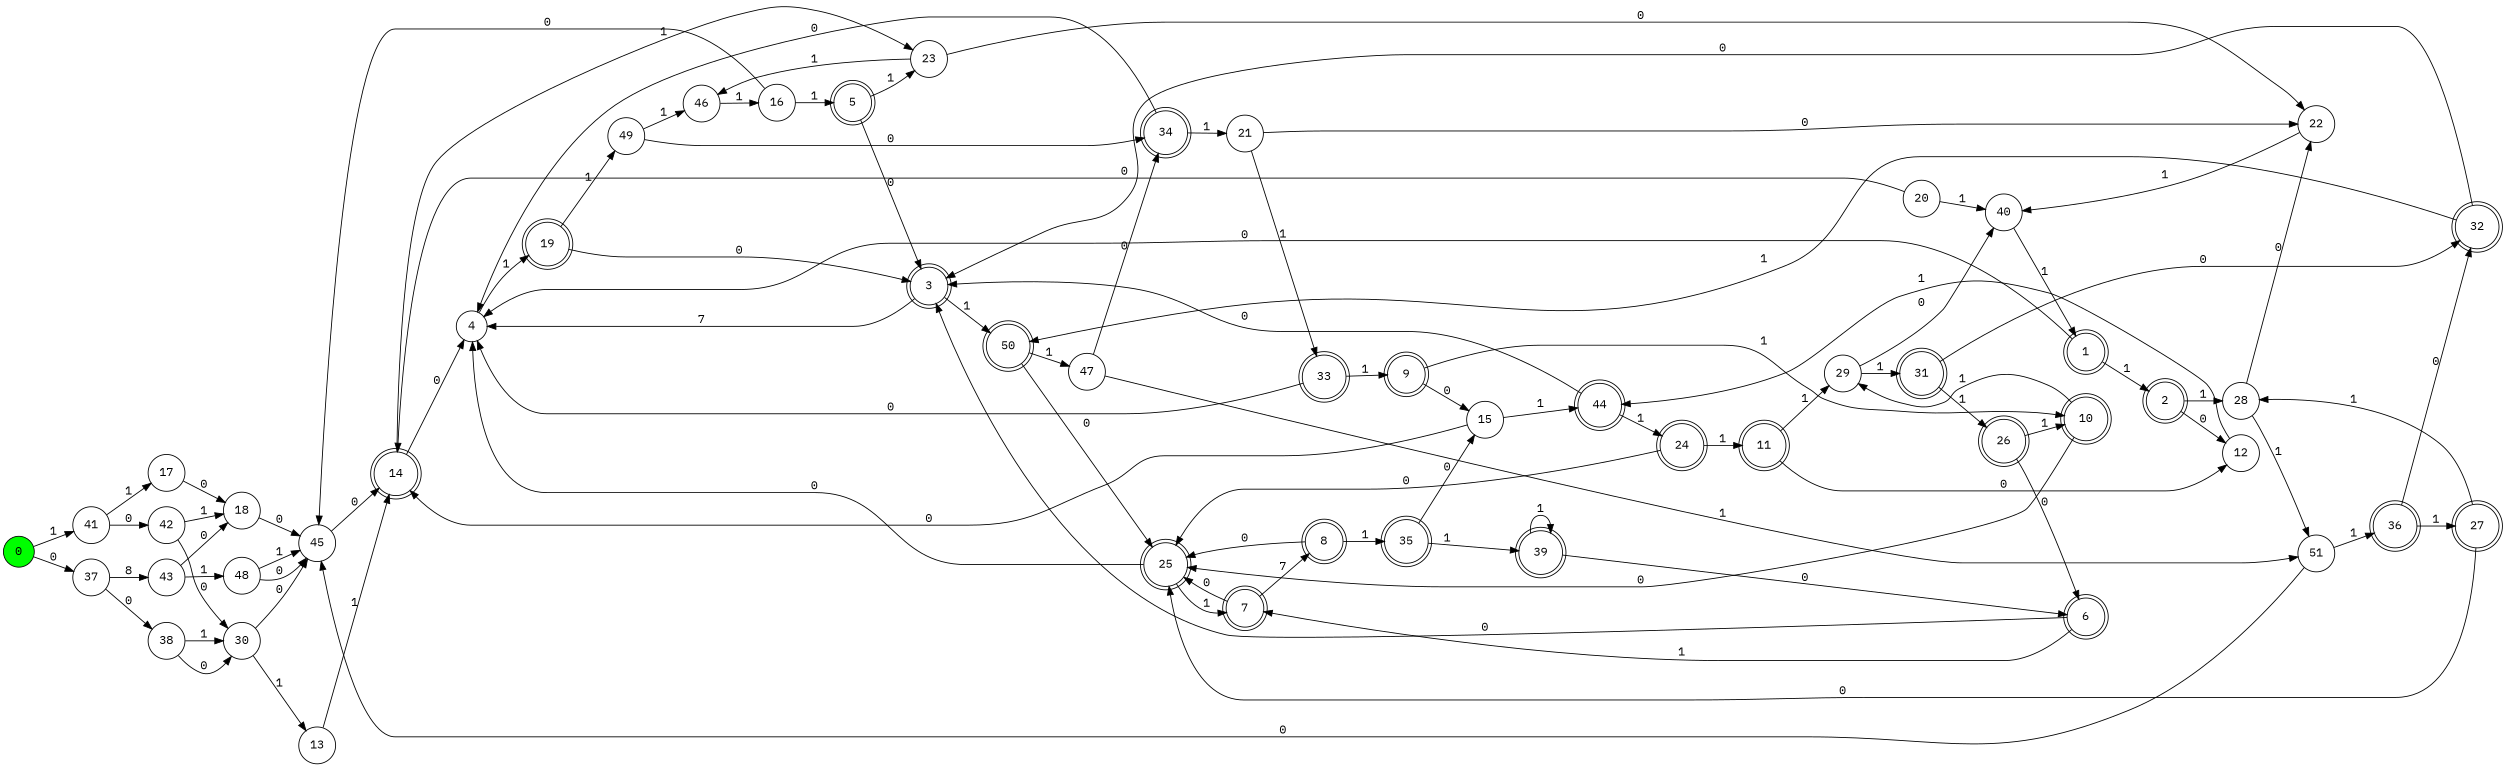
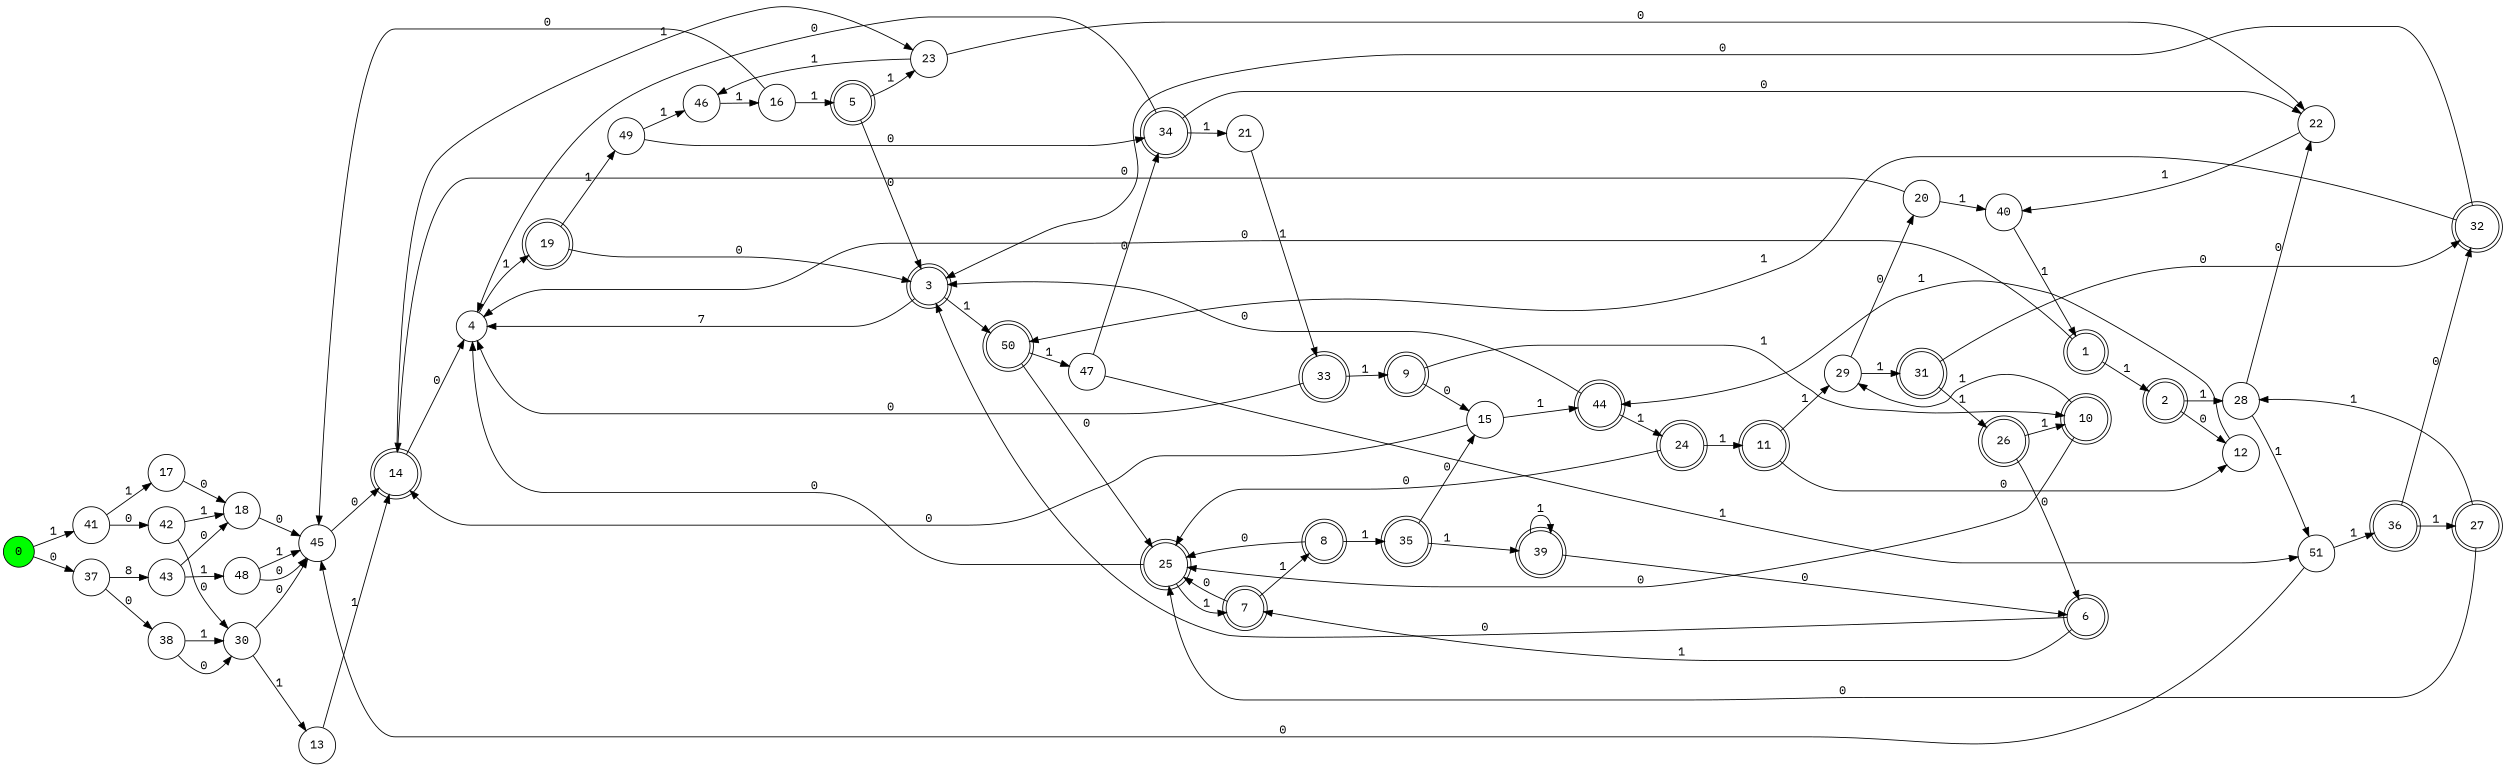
  digraph {
    fontname="IBM Plex Mono"
    rankdir=LR
    node [fillcolor=white fontname="IBM Plex Mono" shape=circle style=filled]
    edge [fontname="IBM Plex Mono"]
    0 [fillcolor=green]
    37
    41
    38
    43
    42
    17
    39 [shape=doublecircle]
    6 [shape=doublecircle]
    3 [shape=doublecircle]
    7 [shape=doublecircle]
    33 [shape=doublecircle]
    9 [shape=doublecircle]
    4
    10 [shape=doublecircle]
    15
    19 [shape=doublecircle]
    26 [shape=doublecircle]
    25 [shape=doublecircle]
    29
    27 [shape=doublecircle]
    28
    51
    22
    1 [shape=doublecircle]
    2 [shape=doublecircle]
    12
    36 [shape=doublecircle]
    32 [shape=doublecircle]
    50 [shape=doublecircle]
    47
    34 [shape=doublecircle]
    44 [shape=doublecircle]
    14 [shape=doublecircle]
    24 [shape=doublecircle]
    11 [shape=doublecircle]
    31 [shape=doublecircle]
    21
    20
    49
    46
    35 [shape=doublecircle]
    8 [shape=doublecircle]
    5 [shape=doublecircle]
    23
    48
    45
    30
    13
    18
    16
    40
    0 -> 37 [label=0]
    0 -> 41 [label=1]
    37 -> 38 [label=0]
    37 -> 43 [label=8]
    41 -> 42 [label=0]
    41 -> 17 [label=1]
    38 -> 30 [label=0]
    38 -> 30 [label=1]
    43 -> 48 [label=1]
    43 -> 18 [label=0]
    42 -> 30 [label=0]
    42 -> 18 [label=1]
    17 -> 18 [label=0]
    39 -> 39 [label=1]
    39 -> 6 [label=0]
    6 -> 3 [label=0]
    6 -> 7 [label=1]
    3 -> 4 [label=7]
    3 -> 50 [label=1]
    7 -> 25 [label=0]
-   7 -> 8 [label=7]
+   7 -> 8 [label=1]
    33 -> 9 [label=1]
    33 -> 4 [label=0]
    9 -> 10 [label=1]
    9 -> 15 [label=0]
    4 -> 19 [label=1]
    10 -> 25 [label=0]
    10 -> 29 [label=1]
    15 -> 44 [label=1]
    15 -> 14 [label=0]
    19 -> 3 [label=0]
    19 -> 49 [label=1]
    26 -> 6 [label=0]
    26 -> 10 [label=1]
    25 -> 7 [label=1]
    25 -> 4 [label=0]
    29 -> 31 [label=1]
-   29 -> 40 [label=0]
+   29 -> 20 [label=0]
    27 -> 25 [label=0]
    27 -> 28 [label=1]
    28 -> 51 [label=1]
    28 -> 22 [label=0]
    51 -> 36 [label=1]
    51 -> 45 [label=0]
    22 -> 40 [label=1]
    1 -> 4 [label=0]
    1 -> 2 [label=1]
    2 -> 28 [label=1]
    2 -> 12 [label=0]
    12 -> 44 [label=1]
    36 -> 27 [label=1]
    36 -> 32 [label=0]
    32 -> 3 [label=0]
    32 -> 50 [label=1]
    50 -> 25 [label=0]
    50 -> 47 [label=1]
    47 -> 51 [label=1]
    47 -> 34 [label=0]
    34 -> 4 [label=0]
    34 -> 21 [label=1]
    44 -> 3 [label=0]
    44 -> 24 [label=1]
    14 -> 4 [label=0]
    14 -> 23 [label=1]
    24 -> 25 [label=0]
    24 -> 11 [label=1]
    11 -> 29 [label=1]
    11 -> 12 [label=0]
    31 -> 26 [label=1]
    31 -> 32 [label=0]
    21 -> 33 [label=1]
-   21 -> 22 [label=0]
+   34 -> 22 [label=0]
    20 -> 14 [label=0]
    20 -> 40 [label=1]
    49 -> 34 [label=0]
    49 -> 46 [label=1]
    46 -> 16 [label=1]
    35 -> 39 [label=1]
    35 -> 15 [label=0]
    8 -> 25 [label=0]
    8 -> 35 [label=1]
    5 -> 3 [label=0]
    5 -> 23 [label=1]
    23 -> 22 [label=0]
    23 -> 46 [label=1]
    48 -> 45 [label=1]
    48 -> 45 [label=0]
    45 -> 14 [label=0]
    30 -> 45 [label=0]
    30 -> 13 [label=1]
    13 -> 14 [label=1]
    18 -> 45 [label=0]
    16 -> 5 [label=1]
    16 -> 45 [label=0]
    40 -> 1 [label=1]
  }
